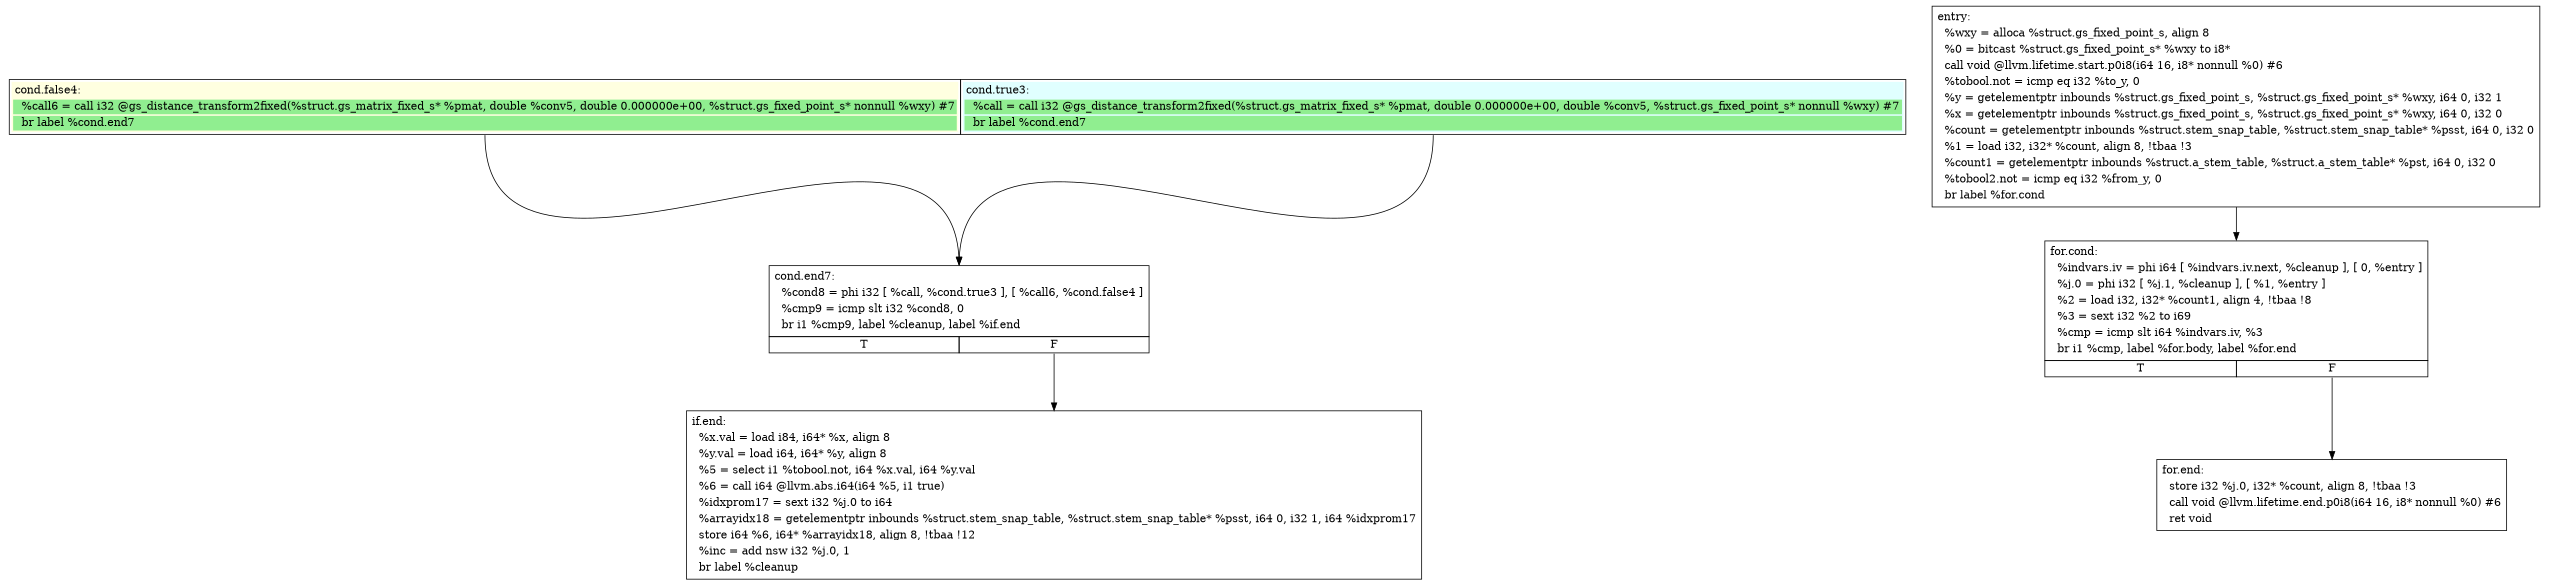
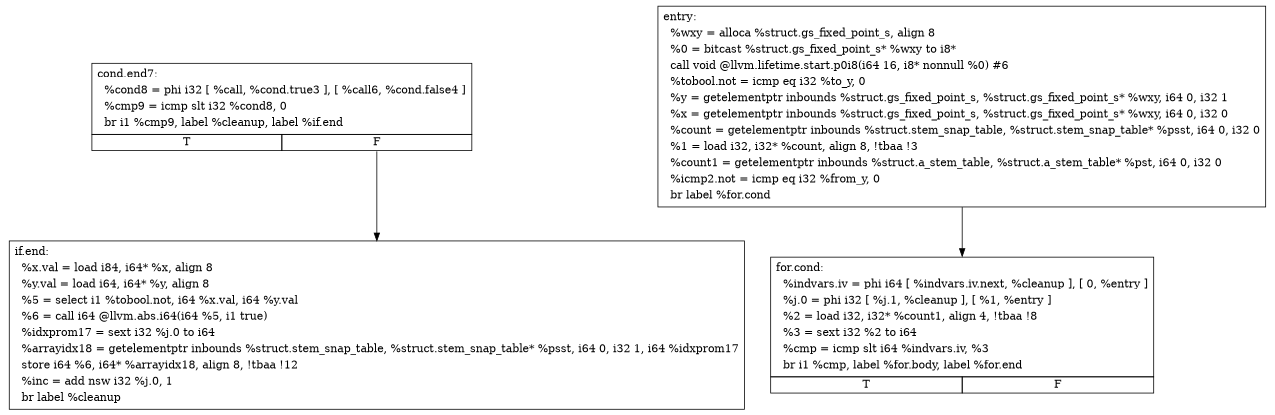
  digraph {
    node [shape=none]
    edge [headport=f tailport=fF]
-   n1 [label=<<table border="0" cellspacing="0"> <tr><td port="f1" border="1" colspan="2"><table bgcolor="LightYellow" border="0"> <tr><td align="left">cond.false4:</td></tr> <tr><td bgcolor="lightgreen" align="left">  %call6 = call i32 @gs_distance_transform2fixed(%struct.gs_matrix_fixed_s* %pmat, double %conv5, double 0.000000e+00, %struct.gs_fixed_point_s* nonnull %wxy) #7</td></tr> <tr><td bgcolor="lightgreen" align="left">  br label %cond.end7</td></tr> </table> </td> <td port="f2" border="1" colspan="2"><table bgcolor="LightCyan" border="0"> <tr><td align="left">cond.true3:</td></tr> <tr><td bgcolor="lightgreen" align="left">  %call = call i32 @gs_distance_transform2fixed(%struct.gs_matrix_fixed_s* %pmat, double 0.000000e+00, double %conv5, %struct.gs_fixed_point_s* nonnull %wxy) #7</td></tr> <tr><td bgcolor="lightgreen" align="left">  br label %cond.end7</td></tr> </table> </td></tr> </table>>]
    n2 [label=<<table  border="0" cellspacing="0"> <tr><td port="f" border="1" colspan="2"><table border="0"> <tr><td align="left">cond.end7:</td></tr> <tr><td align="left">  %cond8 = phi i32 [ %call, %cond.true3 ], [ %call6, %cond.false4 ]</td></tr> <tr><td align="left">  %cmp9 = icmp slt i32 %cond8, 0</td></tr> <tr><td align="left">  br i1 %cmp9, label %cleanup, label %if.end</td></tr> </table> </td></tr> <tr><td border="1" port="fT">T</td><td border="1" port="fF">F</td></tr> </table>>]
    n3 [label=<<table  border="0" cellspacing="0"> <tr><td port="f" border="1"><table border="0"> <tr><td align="left">if.end:</td></tr> <tr><td align="left">  %x.val = load i84, i64* %x, align 8</td></tr> <tr><td align="left">  %y.val = load i64, i64* %y, align 8</td></tr> <tr><td align="left">  %5 = select i1 %tobool.not, i64 %x.val, i64 %y.val</td></tr> <tr><td align="left">  %6 = call i64 @llvm.abs.i64(i64 %5, i1 true)</td></tr> <tr><td align="left">  %idxprom17 = sext i32 %j.0 to i64</td></tr> <tr><td align="left">  %arrayidx18 = getelementptr inbounds %struct.stem_snap_table, %struct.stem_snap_table* %psst, i64 0, i32 1, i64 %idxprom17</td></tr> <tr><td align="left">  store i64 %6, i64* %arrayidx18, align 8, !tbaa !12</td></tr> <tr><td align="left">  %inc = add nsw i32 %j.0, 1</td></tr> <tr><td align="left">  br label %cleanup</td></tr> </table> </td></tr> </table>>]
-   n4 [label=<<table  border="0" cellspacing="0"> <tr><td port="f" border="1"><table border="0"> <tr><td align="left">entry:</td></tr> <tr><td align="left">  %wxy = alloca %struct.gs_fixed_point_s, align 8</td></tr> <tr><td align="left">  %0 = bitcast %struct.gs_fixed_point_s* %wxy to i8*</td></tr> <tr><td align="left">  call void @llvm.lifetime.start.p0i8(i64 16, i8* nonnull %0) #6</td></tr> <tr><td align="left">  %tobool.not = icmp eq i32 %to_y, 0</td></tr> <tr><td align="left">  %y = getelementptr inbounds %struct.gs_fixed_point_s, %struct.gs_fixed_point_s* %wxy, i64 0, i32 1</td></tr> <tr><td align="left">  %x = getelementptr inbounds %struct.gs_fixed_point_s, %struct.gs_fixed_point_s* %wxy, i64 0, i32 0</td></tr> <tr><td align="left">  %count = getelementptr inbounds %struct.stem_snap_table, %struct.stem_snap_table* %psst, i64 0, i32 0</td></tr> <tr><td align="left">  %1 = load i32, i32* %count, align 8, !tbaa !3</td></tr> <tr><td align="left">  %count1 = getelementptr inbounds %struct.a_stem_table, %struct.a_stem_table* %pst, i64 0, i32 0</td></tr> <tr><td align="left">  %tobool2.not = icmp eq i32 %from_y, 0</td></tr> <tr><td align="left">  br label %for.cond</td></tr> </table> </td></tr> </table>>]
-   n5 [label=<<table  border="0" cellspacing="0"> <tr><td port="f" border="1" colspan="2"><table border="0"> <tr><td align="left">for.cond:</td></tr> <tr><td align="left">  %indvars.iv = phi i64 [ %indvars.iv.next, %cleanup ], [ 0, %entry ]</td></tr> <tr><td align="left">  %j.0 = phi i32 [ %j.1, %cleanup ], [ %1, %entry ]</td></tr> <tr><td align="left">  %2 = load i32, i32* %count1, align 4, !tbaa !8</td></tr> <tr><td align="left">  %3 = sext i32 %2 to i69</td></tr> <tr><td align="left">  %cmp = icmp slt i64 %indvars.iv, %3</td></tr> <tr><td align="left">  br i1 %cmp, label %for.body, label %for.end</td></tr> </table> </td></tr> <tr><td border="1" port="fT">T</td><td border="1" port="fF">F</td></tr> </table>>]
-   n6 [label=<<table  border="0" cellspacing="0"> <tr><td port="f" border="1"><table border="0"> <tr><td align="left">for.end:</td></tr> <tr><td align="left">  store i32 %j.0, i32* %count, align 8, !tbaa !3</td></tr> <tr><td align="left">  call void @llvm.lifetime.end.p0i8(i64 16, i8* nonnull %0) #6</td></tr> <tr><td align="left">  ret void</td></tr> </table> </td></tr> </table>>]
-   n1 -> n2 [tailport=f2]
-   n1 -> n2 [tailport=f1]
+   n4 [label=<<table  border="0" cellspacing="0"> <tr><td port="f" border="1"><table border="0"> <tr><td align="left">entry:</td></tr> <tr><td align="left">  %wxy = alloca %struct.gs_fixed_point_s, align 8</td></tr> <tr><td align="left">  %0 = bitcast %struct.gs_fixed_point_s* %wxy to i8*</td></tr> <tr><td align="left">  call void @llvm.lifetime.start.p0i8(i64 16, i8* nonnull %0) #6</td></tr> <tr><td align="left">  %tobool.not = icmp eq i32 %to_y, 0</td></tr> <tr><td align="left">  %y = getelementptr inbounds %struct.gs_fixed_point_s, %struct.gs_fixed_point_s* %wxy, i64 0, i32 1</td></tr> <tr><td align="left">  %x = getelementptr inbounds %struct.gs_fixed_point_s, %struct.gs_fixed_point_s* %wxy, i64 0, i32 0</td></tr> <tr><td align="left">  %count = getelementptr inbounds %struct.stem_snap_table, %struct.stem_snap_table* %psst, i64 0, i32 0</td></tr> <tr><td align="left">  %1 = load i32, i32* %count, align 8, !tbaa !3</td></tr> <tr><td align="left">  %count1 = getelementptr inbounds %struct.a_stem_table, %struct.a_stem_table* %pst, i64 0, i32 0</td></tr> <tr><td align="left">  %icmp2.not = icmp eq i32 %from_y, 0</td></tr> <tr><td align="left">  br label %for.cond</td></tr> </table> </td></tr> </table>>]
+   n5 [label=<<table  border="0" cellspacing="0"> <tr><td port="f" border="1" colspan="2"><table border="0"> <tr><td align="left">for.cond:</td></tr> <tr><td align="left">  %indvars.iv = phi i64 [ %indvars.iv.next, %cleanup ], [ 0, %entry ]</td></tr> <tr><td align="left">  %j.0 = phi i32 [ %j.1, %cleanup ], [ %1, %entry ]</td></tr> <tr><td align="left">  %2 = load i32, i32* %count1, align 4, !tbaa !8</td></tr> <tr><td align="left">  %3 = sext i32 %2 to i64</td></tr> <tr><td align="left">  %cmp = icmp slt i64 %indvars.iv, %3</td></tr> <tr><td align="left">  br i1 %cmp, label %for.body, label %for.end</td></tr> </table> </td></tr> <tr><td border="1" port="fT">T</td><td border="1" port="fF">F</td></tr> </table>>]
    n2 -> n3
    n4 -> n5 [tailport=f]
-   n5 -> n6
  }
